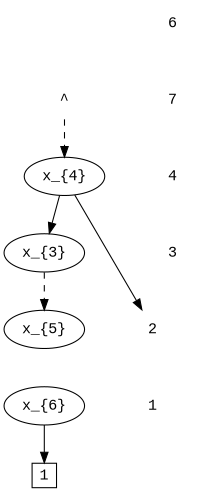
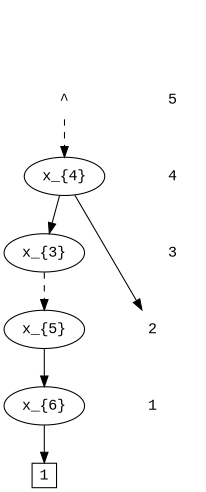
  digraph {
    fontname="Liberation Mono"
    node [fontname="Liberation Mono" shape=none]
    edge [fontname="Liberation Mono" style=invis]
    n1 [label=4]
    n2 [label="x_{4}" shape=""]
    n3 [label=3]
    n4 [label="x_{3}" shape=""]
    n5 [label=2]
    n6 [label="x_{5}" shape=""]
    n7 [label=1]
    n8 [label="x_{6}" shape=""]
    n9 [label=1 margin=0.05 shape=square width=0]
-   n10 [label=6]
-   n11 [label=7]
+   n11 [label=5]
    "^"
    subgraph sub_1 {
      rank=same
      n1
      n2
    }
    subgraph sub_2 {
      rank=same
      n3
      n4
    }
    subgraph sub_3 {
      rank=same
      n5
      n6
    }
    subgraph sub_4 {
      rank=same
      n7
      n8
    }
    n1 -> n3
    n2 -> n4 [style=solid]
    n2 -> n5 [style=solid]
    n3 -> n5
    n4 -> n6 [style=dashed]
    n5 -> n7
+   n6 -> n8 [style=solid]
    n8 -> n9 [style=solid]
-   n10 -> n11
    n11 -> n1
    "^" -> n2 [style=dashed]
  }
